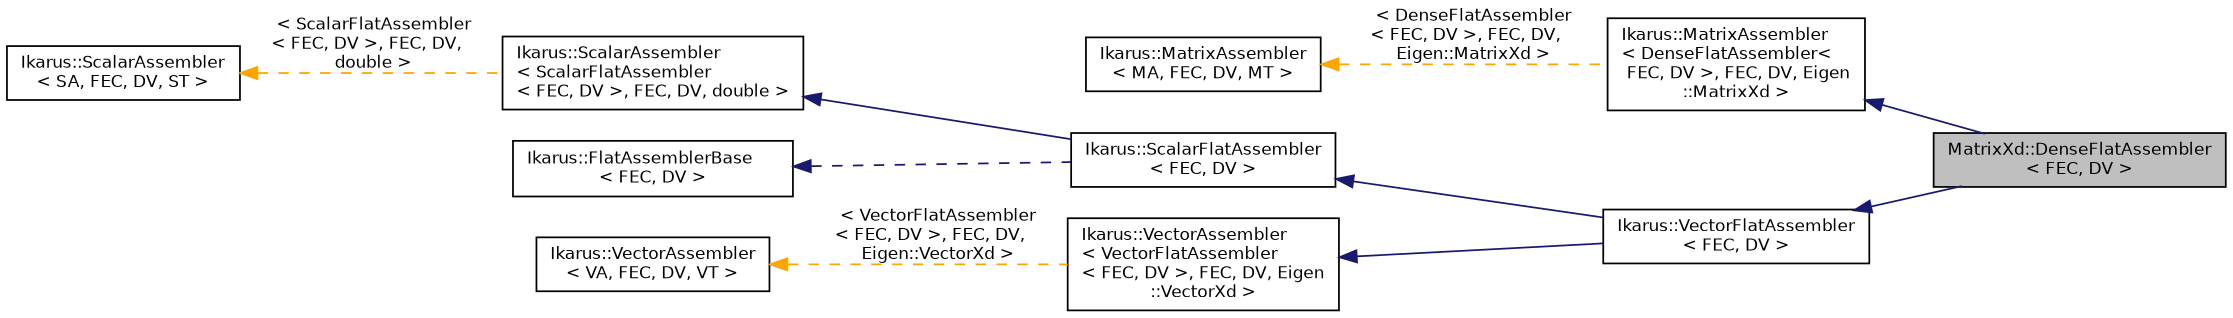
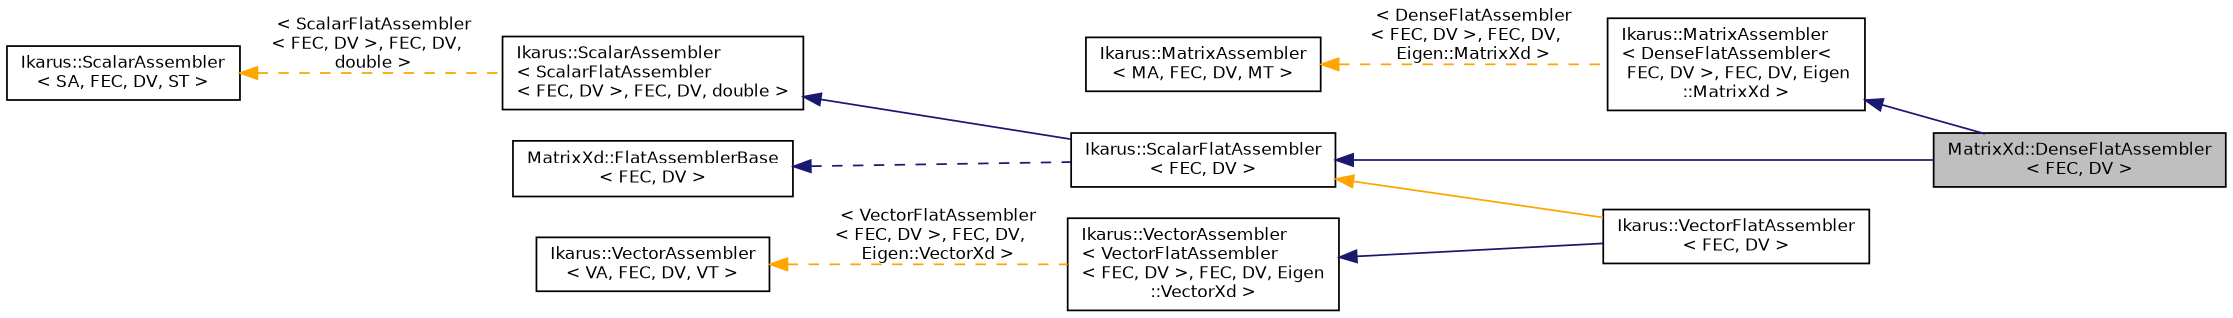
  digraph {
    rankdir=LR
    node [color=black fillcolor=white fontname=Helvetica fontsize=10 shape=record style=filled]
    edge [color=midnightblue dir=back fontname=Helvetica fontsize=10 labelfontname=Helvetica labelfontsize=10 style=solid]
    n1 [fillcolor=grey75 fontcolor=black height=0.2 label="MatrixXd::DenseFlatAssembler\l\< FEC, DV \>" width=0.4]
    n2 [height=0.2 label="Ikarus::MatrixAssembler\l\< DenseFlatAssembler\<\l FEC, DV \>, FEC, DV, Eigen\l::MatrixXd \>" width=0.4]
    n3 [height=0.2 label="Ikarus::MatrixAssembler\l\< MA, FEC, DV, MT \>" width=0.4]
    n4 [height=0.2 label="Ikarus::VectorFlatAssembler\l\< FEC, DV \>" width=0.4]
    n5 [height=0.2 label="Ikarus::ScalarFlatAssembler\l\< FEC, DV \>" width=0.4]
    n6 [height=0.2 label="Ikarus::ScalarAssembler\l\< ScalarFlatAssembler\l\< FEC, DV \>, FEC, DV, double \>" width=0.4]
    n7 [height=0.2 label="Ikarus::ScalarAssembler\l\< SA, FEC, DV, ST \>" width=0.4]
-   n8 [height=0.2 label="Ikarus::FlatAssemblerBase\l\< FEC, DV \>" width=0.4]
+   n8 [height=0.2 label="MatrixXd::FlatAssemblerBase\l\< FEC, DV \>" width=0.4]
    n9 [height=0.2 label="Ikarus::VectorAssembler\l\< VectorFlatAssembler\l\< FEC, DV \>, FEC, DV, Eigen\l::VectorXd \>" width=0.4]
    n10 [height=0.2 label="Ikarus::VectorAssembler\l\< VA, FEC, DV, VT \>" width=0.4]
    n2 -> n1
    n3 -> n2 [color=orange label=" \< DenseFlatAssembler\l\< FEC, DV \>, FEC, DV,\l Eigen::MatrixXd \>" style=dashed]
-   n4 -> n1
-   n5 -> n4
+   n5 -> n1
+   n5 -> n4 [color=orange]
    n6 -> n5
    n7 -> n6 [color=orange label=" \< ScalarFlatAssembler\l\< FEC, DV \>, FEC, DV,\l double \>" style=dashed]
    n8 -> n5 [style=dashed]
    n9 -> n4
    n10 -> n9 [color=orange label=" \< VectorFlatAssembler\l\< FEC, DV \>, FEC, DV,\l Eigen::VectorXd \>" style=dashed]
  }
